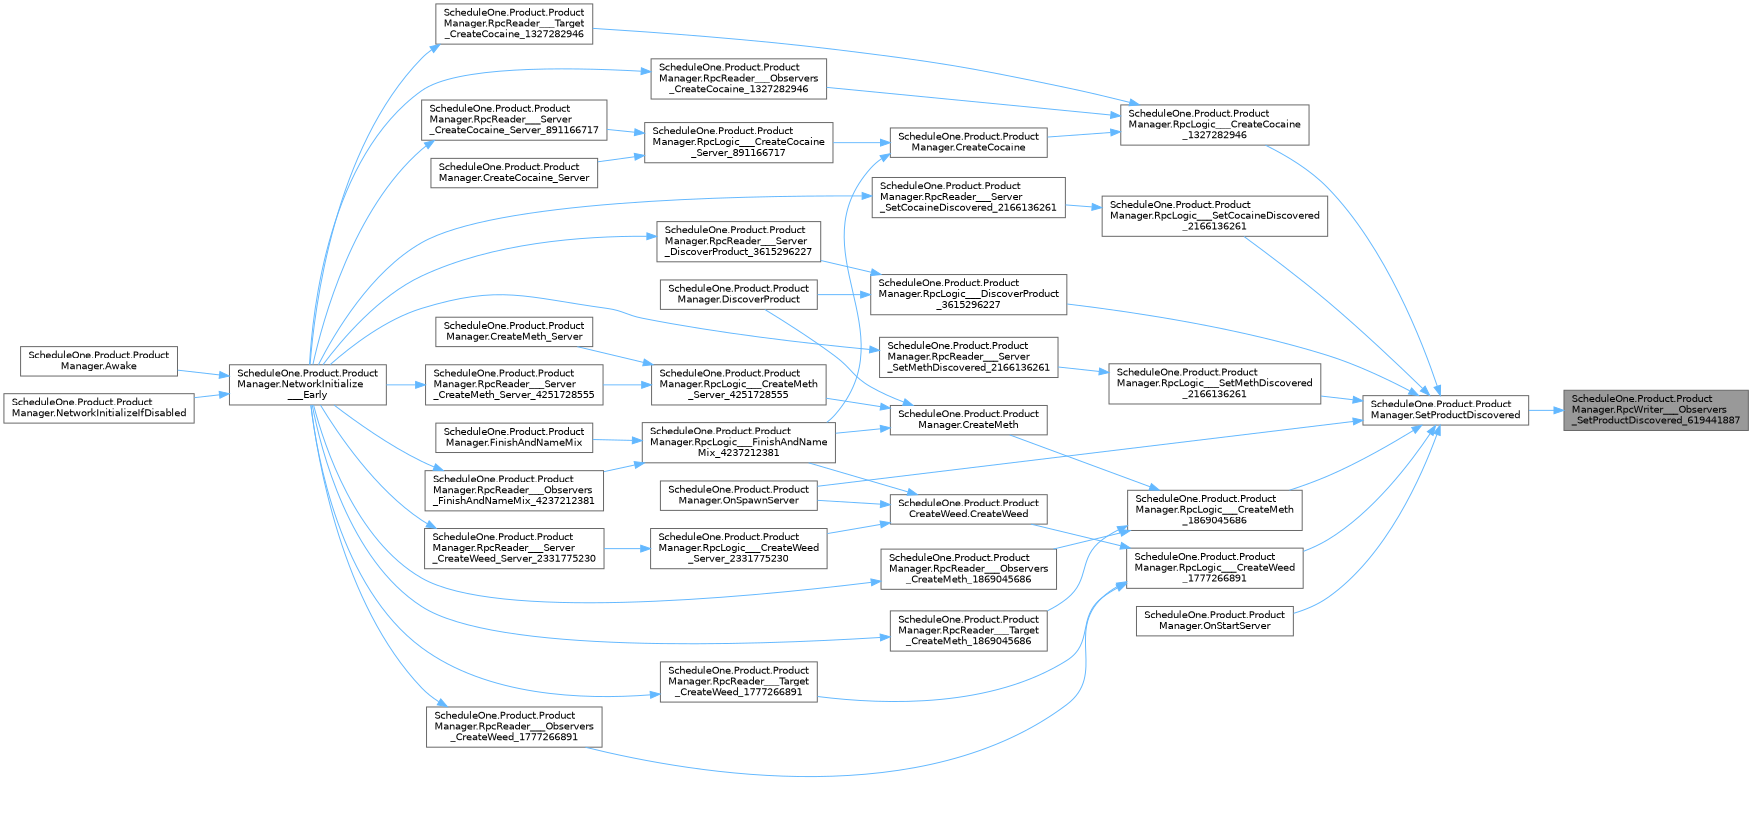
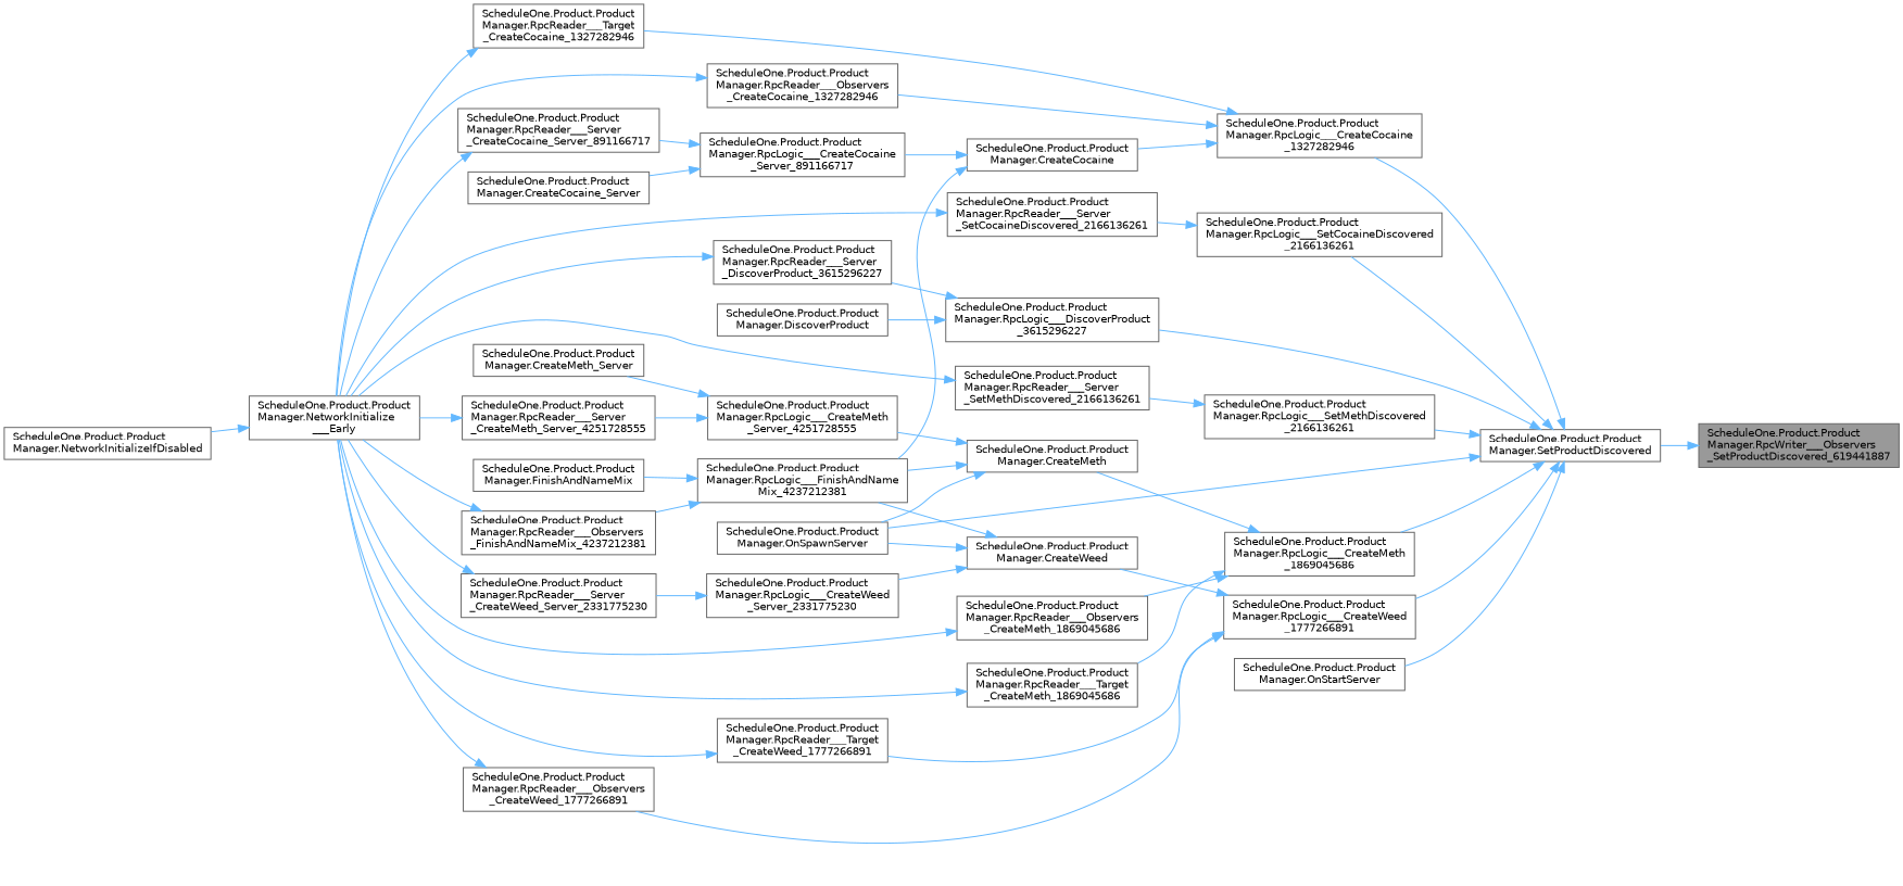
  digraph {
    rankdir=RL
    node [color=grey40 fillcolor=white fontname=Helvetica fontsize=10 shape=box style=filled]
    edge [color=steelblue1 dir=back fontname=Helvetica fontsize=10 labelfontname=Helvetica labelfontsize=10 style=solid]
    n1 [color=gray40 fillcolor=grey60 fontcolor=black height=0.2 label="ScheduleOne.Product.Product\lManager.RpcWriter___Observers\l_SetProductDiscovered_619441887" width=0.4]
    n2 [height=0.2 label="ScheduleOne.Product.Product\lManager.SetProductDiscovered" width=0.4]
    n3 [height=0.2 label="ScheduleOne.Product.Product\lManager.OnSpawnServer" width=0.4]
    n4 [height=0.2 label="ScheduleOne.Product.Product\lManager.OnStartServer" width=0.4]
    n5 [height=0.2 label="ScheduleOne.Product.Product\lManager.RpcLogic___CreateCocaine\l_1327282946" width=0.4]
    n6 [height=0.2 label="ScheduleOne.Product.Product\lManager.RpcLogic___CreateMeth\l_1869045686" width=0.4]
    n7 [height=0.2 label="ScheduleOne.Product.Product\lManager.RpcLogic___CreateWeed\l_1777266891" width=0.4]
    n8 [height=0.2 label="ScheduleOne.Product.Product\lManager.RpcLogic___DiscoverProduct\l_3615296227" width=0.4]
    n9 [height=0.2 label="ScheduleOne.Product.Product\lManager.RpcLogic___SetCocaineDiscovered\l_2166136261" width=0.4]
    n10 [height=0.2 label="ScheduleOne.Product.Product\lManager.RpcLogic___SetMethDiscovered\l_2166136261" width=0.4]
    n11 [height=0.2 label="ScheduleOne.Product.Product\lManager.CreateCocaine" width=0.4]
    n12 [height=0.2 label="ScheduleOne.Product.Product\lManager.RpcReader___Observers\l_CreateCocaine_1327282946" width=0.4]
    n13 [height=0.2 label="ScheduleOne.Product.Product\lManager.RpcReader___Target\l_CreateCocaine_1327282946" width=0.4]
    n14 [height=0.2 label="ScheduleOne.Product.Product\lManager.CreateMeth" width=0.4]
    n15 [height=0.2 label="ScheduleOne.Product.Product\lManager.RpcReader___Observers\l_CreateMeth_1869045686" width=0.4]
    n16 [height=0.2 label="ScheduleOne.Product.Product\lManager.RpcReader___Target\l_CreateMeth_1869045686" width=0.4]
-   n17 [height=0.2 label="ScheduleOne.Product.Product\lCreateWeed.CreateWeed" width=0.4]
+   n17 [height=0.2 label="ScheduleOne.Product.Product\lManager.CreateWeed" width=0.4]
    n18 [height=0.2 label="ScheduleOne.Product.Product\lManager.RpcReader___Observers\l_CreateWeed_1777266891" width=0.4]
    n19 [height=0.2 label="ScheduleOne.Product.Product\lManager.RpcReader___Target\l_CreateWeed_1777266891" width=0.4]
    n20 [height=0.2 label="ScheduleOne.Product.Product\lManager.DiscoverProduct" width=0.4]
    n21 [height=0.2 label="ScheduleOne.Product.Product\lManager.RpcReader___Server\l_DiscoverProduct_3615296227" width=0.4]
    n22 [height=0.2 label="ScheduleOne.Product.Product\lManager.RpcReader___Server\l_SetCocaineDiscovered_2166136261" width=0.4]
    n23 [height=0.2 label="ScheduleOne.Product.Product\lManager.RpcReader___Server\l_SetMethDiscovered_2166136261" width=0.4]
    n24 [height=0.2 label="ScheduleOne.Product.Product\lManager.RpcLogic___CreateCocaine\l_Server_891166717" width=0.4]
    n25 [height=0.2 label="ScheduleOne.Product.Product\lManager.RpcLogic___FinishAndName\lMix_4237212381" width=0.4]
    n26 [height=0.2 label="ScheduleOne.Product.Product\lManager.NetworkInitialize\l___Early" width=0.4]
    n27 [height=0.2 label="ScheduleOne.Product.Product\lManager.CreateCocaine_Server" width=0.4]
    n28 [height=0.2 label="ScheduleOne.Product.Product\lManager.RpcReader___Server\l_CreateCocaine_Server_891166717" width=0.4]
    n29 [height=0.2 label="ScheduleOne.Product.Product\lManager.FinishAndNameMix" width=0.4]
    n30 [height=0.2 label="ScheduleOne.Product.Product\lManager.RpcReader___Observers\l_FinishAndNameMix_4237212381" width=0.4]
-   n31 [height=0.2 label="ScheduleOne.Product.Product\lManager.Awake" width=0.4]
    n32 [height=0.2 label="ScheduleOne.Product.Product\lManager.NetworkInitializeIfDisabled" width=0.4]
    n33 [height=0.2 label="ScheduleOne.Product.Product\lManager.RpcLogic___CreateMeth\l_Server_4251728555" width=0.4]
    n34 [height=0.2 label="ScheduleOne.Product.Product\lManager.CreateMeth_Server" width=0.4]
    n35 [height=0.2 label="ScheduleOne.Product.Product\lManager.RpcReader___Server\l_CreateMeth_Server_4251728555" width=0.4]
    n36 [height=0.2 label="ScheduleOne.Product.Product\lManager.RpcLogic___CreateWeed\l_Server_2331775230" width=0.4]
    n37 [height=0.2 label="ScheduleOne.Product.Product\lManager.RpcReader___Server\l_CreateWeed_Server_2331775230" width=0.4]
    n1 -> n2
    n2 -> n3
    n2 -> n4
    n2 -> n5
    n2 -> n6
    n2 -> n7
    n2 -> n8
    n2 -> n9
    n2 -> n10
    n5 -> n11
    n5 -> n12
    n5 -> n13
    n6 -> n14
    n6 -> n15
    n6 -> n16
    n7 -> n17
    n7 -> n18
    n7 -> n19
    n8 -> n20
    n8 -> n21
    n9 -> n22
    n10 -> n23
    n11 -> n24
    n11 -> n25
    n12 -> n26
    n13 -> n26
-   n14 -> n20
+   n14 -> n3
    n14 -> n25
    n14 -> n33
    n15 -> n26
    n16 -> n26
    n17 -> n3
    n17 -> n25
    n17 -> n36
    n18 -> n26
    n19 -> n26
    n21 -> n26
    n22 -> n26
    n23 -> n26
    n24 -> n27
    n24 -> n28
    n25 -> n29
    n25 -> n30
-   n26 -> n31
    n26 -> n32
    n28 -> n26
    n30 -> n26
    n33 -> n34
    n33 -> n35
    n35 -> n26
    n36 -> n37
    n37 -> n26
  }
